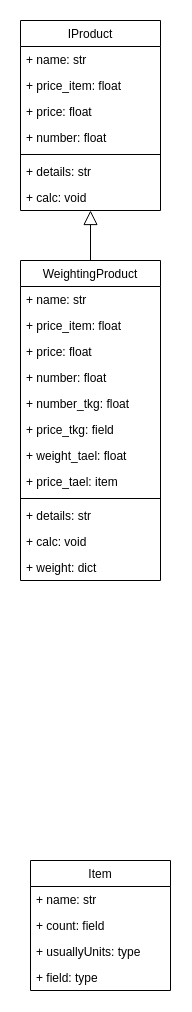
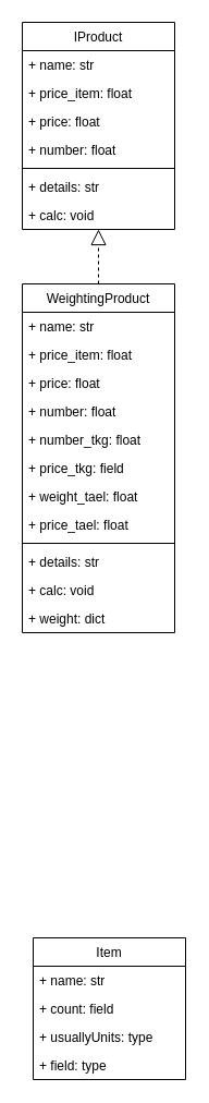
  <mxCell id="0" />
  <mxCell id="1" parent="0" />
  <mxCell id="2" value="IProduct" style="swimlane;fontStyle=0;childLayout=stackLayout;horizontal=1;startSize=26;fillColor=none;horizontalStack=0;resizeParent=1;resizeParentMax=0;resizeLast=0;collapsible=1;marginBottom=0;" parent="1" vertex="1"><mxGeometry x="20" y="20" width="140" height="190" as="geometry" /></mxCell>
  <mxCell id="3" value="+ name: str" style="text;strokeColor=none;fillColor=none;align=left;verticalAlign=top;spacingLeft=4;spacingRight=4;overflow=hidden;rotatable=0;points=[[0,0.5],[1,0.5]];portConstraint=eastwest;" parent="2" vertex="1"><mxGeometry y="26" width="140" height="26" as="geometry" /></mxCell>
  <mxCell id="4" value="+ price_item: float" style="text;strokeColor=none;fillColor=none;align=left;verticalAlign=top;spacingLeft=4;spacingRight=4;overflow=hidden;rotatable=0;points=[[0,0.5],[1,0.5]];portConstraint=eastwest;" parent="2" vertex="1"><mxGeometry y="52" width="140" height="26" as="geometry" /></mxCell>
  <mxCell id="5" value="+ price: float" style="text;strokeColor=none;fillColor=none;align=left;verticalAlign=top;spacingLeft=4;spacingRight=4;overflow=hidden;rotatable=0;points=[[0,0.5],[1,0.5]];portConstraint=eastwest;" parent="2" vertex="1"><mxGeometry y="78" width="140" height="26" as="geometry" /></mxCell>
  <mxCell id="6" value="+ number: float" style="text;strokeColor=none;fillColor=none;align=left;verticalAlign=top;spacingLeft=4;spacingRight=4;overflow=hidden;rotatable=0;points=[[0,0.5],[1,0.5]];portConstraint=eastwest;" parent="2" vertex="1"><mxGeometry y="104" width="140" height="26" as="geometry" /></mxCell>
  <mxCell id="7" value="" style="line;strokeWidth=1;fillColor=none;align=left;verticalAlign=middle;spacingTop=-1;spacingLeft=3;spacingRight=3;rotatable=0;labelPosition=right;points=[];portConstraint=eastwest;" parent="2" vertex="1"><mxGeometry y="130" width="140" height="8" as="geometry" /></mxCell>
  <mxCell id="8" value="+ details: str" style="text;strokeColor=none;fillColor=none;align=left;verticalAlign=top;spacingLeft=4;spacingRight=4;overflow=hidden;rotatable=0;points=[[0,0.5],[1,0.5]];portConstraint=eastwest;" parent="2" vertex="1"><mxGeometry y="138" width="140" height="26" as="geometry" /></mxCell>
  <mxCell id="9" value="+ calc: void" style="text;strokeColor=none;fillColor=none;align=left;verticalAlign=top;spacingLeft=4;spacingRight=4;overflow=hidden;rotatable=0;points=[[0,0.5],[1,0.5]];portConstraint=eastwest;" parent="2" vertex="1"><mxGeometry y="164" width="140" height="26" as="geometry" /></mxCell>
- <mxCell id="10" value="" style="endArrow=block;dashed=0;endFill=0;endSize=12;html=1;rounded=0;" parent="1" source="11" target="2" edge="1"><mxGeometry width="160" relative="1" as="geometry"><mxPoint x="90" y="280" as="sourcePoint" /><mxPoint x="180" y="340" as="targetPoint" /></mxGeometry></mxCell>
+ <mxCell id="10" value="" style="endArrow=block;dashed=1;endFill=0;endSize=12;html=1;rounded=0;" parent="1" source="11" target="2" edge="1"><mxGeometry width="160" relative="1" as="geometry"><mxPoint x="90" y="280" as="sourcePoint" /><mxPoint x="180" y="340" as="targetPoint" /></mxGeometry></mxCell>
  <mxCell id="11" value="WeightingProduct" style="swimlane;fontStyle=0;childLayout=stackLayout;horizontal=1;startSize=26;fillColor=none;horizontalStack=0;resizeParent=1;resizeParentMax=0;resizeLast=0;collapsible=1;marginBottom=0;" parent="1" vertex="1"><mxGeometry x="20" y="260" width="140" height="320" as="geometry" /></mxCell>
  <mxCell id="12" value="+ name: str" style="text;strokeColor=none;fillColor=none;align=left;verticalAlign=top;spacingLeft=4;spacingRight=4;overflow=hidden;rotatable=0;points=[[0,0.5],[1,0.5]];portConstraint=eastwest;" parent="11" vertex="1"><mxGeometry y="26" width="140" height="26" as="geometry" /></mxCell>
  <mxCell id="13" value="+ price_item: float" style="text;strokeColor=none;fillColor=none;align=left;verticalAlign=top;spacingLeft=4;spacingRight=4;overflow=hidden;rotatable=0;points=[[0,0.5],[1,0.5]];portConstraint=eastwest;" parent="11" vertex="1"><mxGeometry y="52" width="140" height="26" as="geometry" /></mxCell>
  <mxCell id="14" value="+ price: float" style="text;strokeColor=none;fillColor=none;align=left;verticalAlign=top;spacingLeft=4;spacingRight=4;overflow=hidden;rotatable=0;points=[[0,0.5],[1,0.5]];portConstraint=eastwest;" parent="11" vertex="1"><mxGeometry y="78" width="140" height="26" as="geometry" /></mxCell>
  <mxCell id="15" value="+ number: float" style="text;strokeColor=none;fillColor=none;align=left;verticalAlign=top;spacingLeft=4;spacingRight=4;overflow=hidden;rotatable=0;points=[[0,0.5],[1,0.5]];portConstraint=eastwest;" parent="11" vertex="1"><mxGeometry y="104" width="140" height="26" as="geometry" /></mxCell>
  <mxCell id="16" value="+ number_tkg: float" style="text;strokeColor=none;fillColor=none;align=left;verticalAlign=top;spacingLeft=4;spacingRight=4;overflow=hidden;rotatable=0;points=[[0,0.5],[1,0.5]];portConstraint=eastwest;" parent="11" vertex="1"><mxGeometry y="130" width="140" height="26" as="geometry" /></mxCell>
  <mxCell id="17" value="+ price_tkg: field" style="text;strokeColor=none;fillColor=none;align=left;verticalAlign=top;spacingLeft=4;spacingRight=4;overflow=hidden;rotatable=0;points=[[0,0.5],[1,0.5]];portConstraint=eastwest;" parent="11" vertex="1"><mxGeometry y="156" width="140" height="26" as="geometry" /></mxCell>
  <mxCell id="18" value="+ weight_tael: float" style="text;strokeColor=none;fillColor=none;align=left;verticalAlign=top;spacingLeft=4;spacingRight=4;overflow=hidden;rotatable=0;points=[[0,0.5],[1,0.5]];portConstraint=eastwest;" parent="11" vertex="1"><mxGeometry y="182" width="140" height="26" as="geometry" /></mxCell>
- <mxCell id="19" value="+ price_tael: item" style="text;strokeColor=none;fillColor=none;align=left;verticalAlign=top;spacingLeft=4;spacingRight=4;overflow=hidden;rotatable=0;points=[[0,0.5],[1,0.5]];portConstraint=eastwest;" parent="11" vertex="1"><mxGeometry y="208" width="140" height="26" as="geometry" /></mxCell>
+ <mxCell id="19" value="+ price_tael: float" style="text;strokeColor=none;fillColor=none;align=left;verticalAlign=top;spacingLeft=4;spacingRight=4;overflow=hidden;rotatable=0;points=[[0,0.5],[1,0.5]];portConstraint=eastwest;" parent="11" vertex="1"><mxGeometry y="208" width="140" height="26" as="geometry" /></mxCell>
  <mxCell id="20" value="" style="line;strokeWidth=1;fillColor=none;align=left;verticalAlign=middle;spacingTop=-1;spacingLeft=3;spacingRight=3;rotatable=0;labelPosition=right;points=[];portConstraint=eastwest;" parent="11" vertex="1"><mxGeometry y="234" width="140" height="8" as="geometry" /></mxCell>
  <mxCell id="21" value="+ details: str" style="text;strokeColor=none;fillColor=none;align=left;verticalAlign=top;spacingLeft=4;spacingRight=4;overflow=hidden;rotatable=0;points=[[0,0.5],[1,0.5]];portConstraint=eastwest;" parent="11" vertex="1"><mxGeometry y="242" width="140" height="26" as="geometry" /></mxCell>
  <mxCell id="22" value="+ calc: void" style="text;strokeColor=none;fillColor=none;align=left;verticalAlign=top;spacingLeft=4;spacingRight=4;overflow=hidden;rotatable=0;points=[[0,0.5],[1,0.5]];portConstraint=eastwest;" parent="11" vertex="1"><mxGeometry y="268" width="140" height="26" as="geometry" /></mxCell>
  <mxCell id="23" value="+ weight: dict" style="text;strokeColor=none;fillColor=none;align=left;verticalAlign=top;spacingLeft=4;spacingRight=4;overflow=hidden;rotatable=0;points=[[0,0.5],[1,0.5]];portConstraint=eastwest;" parent="11" vertex="1"><mxGeometry y="294" width="140" height="26" as="geometry" /></mxCell>
  <mxCell id="24" value="Item" style="swimlane;fontStyle=0;childLayout=stackLayout;horizontal=1;startSize=26;fillColor=none;horizontalStack=0;resizeParent=1;resizeParentMax=0;resizeLast=0;collapsible=1;marginBottom=0;" vertex="1" parent="1"><mxGeometry x="30" y="860" width="140" height="130" as="geometry" /></mxCell>
  <mxCell id="25" value="+ name: str" style="text;strokeColor=none;fillColor=none;align=left;verticalAlign=top;spacingLeft=4;spacingRight=4;overflow=hidden;rotatable=0;points=[[0,0.5],[1,0.5]];portConstraint=eastwest;" vertex="1" parent="24"><mxGeometry y="26" width="140" height="26" as="geometry" /></mxCell>
  <mxCell id="26" value="+ count: field" style="text;strokeColor=none;fillColor=none;align=left;verticalAlign=top;spacingLeft=4;spacingRight=4;overflow=hidden;rotatable=0;points=[[0,0.5],[1,0.5]];portConstraint=eastwest;" vertex="1" parent="24"><mxGeometry y="52" width="140" height="26" as="geometry" /></mxCell>
  <mxCell id="27" value="+ usuallyUnits: type" style="text;strokeColor=none;fillColor=none;align=left;verticalAlign=top;spacingLeft=4;spacingRight=4;overflow=hidden;rotatable=0;points=[[0,0.5],[1,0.5]];portConstraint=eastwest;" vertex="1" parent="24"><mxGeometry y="78" width="140" height="26" as="geometry" /></mxCell>
  <mxCell id="28" value="+ field: type" style="text;strokeColor=none;fillColor=none;align=left;verticalAlign=top;spacingLeft=4;spacingRight=4;overflow=hidden;rotatable=0;points=[[0,0.5],[1,0.5]];portConstraint=eastwest;" vertex="1" parent="24"><mxGeometry y="104" width="140" height="26" as="geometry" /></mxCell>
